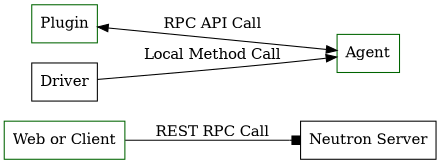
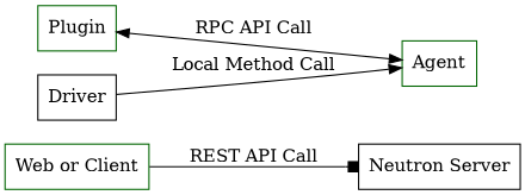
  digraph {
    rankdir=LR
    node [color=darkgreen shape=record]
    "Neutron Server" [color=black]
    "Web or Client"
    Plugin
    Agent
    Driver [color=black]
-   "Web or Client" -> "Neutron Server" [arrowhead=box label="REST RPC Call"]
+   "Web or Client" -> "Neutron Server" [arrowhead=box label="REST API Call"]
    Plugin -> Agent [dir=both label="RPC API Call"]
    Driver -> Agent [arrowhead=normal label="Local Method Call"]
  }
